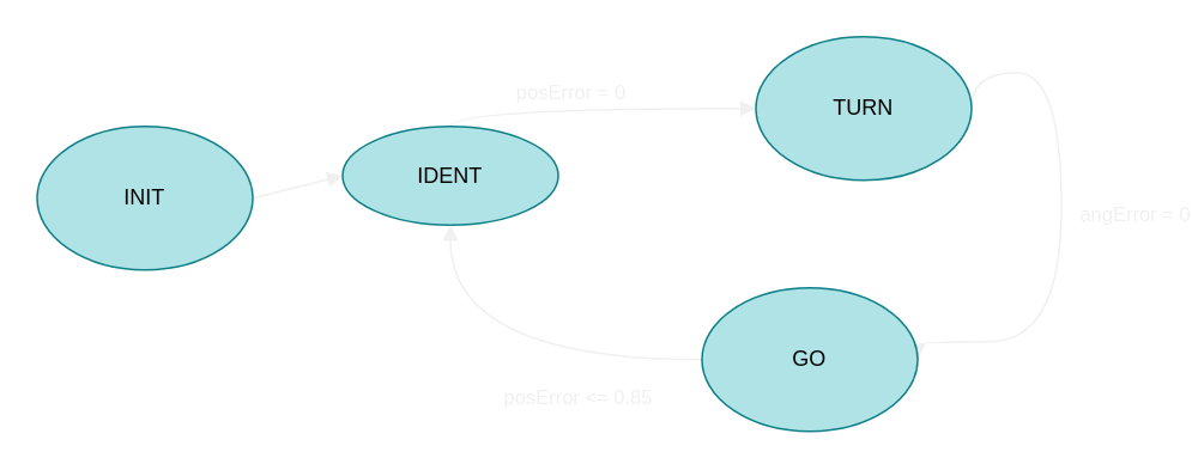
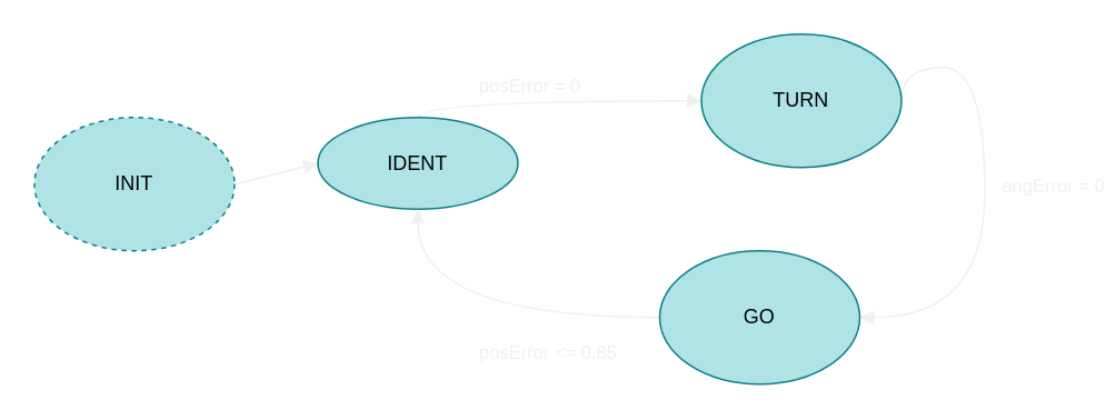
  <mxCell id="0" />
  <mxCell id="1" parent="0" />
  <mxCell id="2" style="edgeStyle=none;html=1;exitX=1;exitY=0.5;exitDx=0;exitDy=0;entryX=0;entryY=0.5;entryDx=0;entryDy=0;endArrow=block;endFill=1;labelBackgroundColor=none;fontColor=#F0F0F0;labelBorderColor=#F0F0F0;strokeColor=#F0F0F0;" edge="1" parent="1" source="3" target="6"><mxGeometry relative="1" as="geometry" /></mxCell>
- <mxCell id="3" value="INIT" style="ellipse;whiteSpace=wrap;html=1;fillColor=#b0e3e6;strokeColor=#0e8088;fontColor=#000000;" vertex="1" parent="1"><mxGeometry x="20" y="70" width="120" height="80" as="geometry" /></mxCell>
+ <mxCell id="3" value="INIT" style="ellipse;whiteSpace=wrap;html=1;fillColor=#b0e3e6;strokeColor=#0e8088;fontColor=#000000;dashed=1;" vertex="1" parent="1"><mxGeometry x="20" y="70" width="120" height="80" as="geometry" /></mxCell>
  <mxCell id="4" style="edgeStyle=orthogonalEdgeStyle;curved=1;html=1;exitX=0.5;exitY=0;exitDx=0;exitDy=0;entryX=0;entryY=0.5;entryDx=0;entryDy=0;endArrow=block;endFill=1;labelBackgroundColor=none;fontColor=#F0F0F0;labelBorderColor=#F0F0F0;strokeColor=#F0F0F0;" edge="1" parent="1" source="6" target="9"><mxGeometry relative="1" as="geometry" /></mxCell>
  <mxCell id="5" value="posError = 0" style="edgeLabel;html=1;align=center;verticalAlign=middle;resizable=0;points=[];labelBackgroundColor=none;fontColor=#F0F0F0;" vertex="1" connectable="0" parent="4"><mxGeometry x="-0.158" y="-4" relative="1" as="geometry"><mxPoint y="-14" as="offset" /></mxGeometry></mxCell>
  <mxCell id="6" value="IDENT" style="ellipse;whiteSpace=wrap;html=1;fillColor=#b0e3e6;strokeColor=#0e8088;fontColor=#000000;" vertex="1" parent="1"><mxGeometry x="190" y="70" width="120" height="55" as="geometry" /></mxCell>
  <mxCell id="7" style="edgeStyle=orthogonalEdgeStyle;html=1;exitX=1;exitY=0.5;exitDx=0;exitDy=0;entryX=1;entryY=0.5;entryDx=0;entryDy=0;endArrow=block;endFill=1;curved=1;labelBackgroundColor=none;fontColor=#F0F0F0;labelBorderColor=#F0F0F0;strokeColor=#F0F0F0;" edge="1" parent="1" source="9" target="12"><mxGeometry relative="1" as="geometry"><Array as="points"><mxPoint x="590" y="40" /><mxPoint x="590" y="190" /></Array></mxGeometry></mxCell>
  <mxCell id="8" value="angError = 0" style="edgeLabel;html=1;align=center;verticalAlign=middle;resizable=0;points=[];labelBackgroundColor=none;fontColor=#F0F0F0;" vertex="1" connectable="0" parent="7"><mxGeometry x="0.066" y="-1" relative="1" as="geometry"><mxPoint x="41" y="-17" as="offset" /></mxGeometry></mxCell>
  <mxCell id="9" value="TURN" style="ellipse;whiteSpace=wrap;html=1;fillColor=#b0e3e6;strokeColor=#0e8088;fontColor=#000000;" vertex="1" parent="1"><mxGeometry x="420" y="20" width="120" height="80" as="geometry" /></mxCell>
  <mxCell id="10" style="edgeStyle=orthogonalEdgeStyle;curved=1;html=1;exitX=0;exitY=0.5;exitDx=0;exitDy=0;endArrow=block;endFill=1;entryX=0.5;entryY=1;entryDx=0;entryDy=0;labelBackgroundColor=none;fontColor=#F0F0F0;labelBorderColor=#F0F0F0;strokeColor=#F0F0F0;" edge="1" parent="1" source="12" target="6"><mxGeometry relative="1" as="geometry"><mxPoint x="250" y="150" as="targetPoint" /></mxGeometry></mxCell>
  <mxCell id="11" value="posError &amp;lt;= 0.85" style="edgeLabel;html=1;align=center;verticalAlign=middle;resizable=0;points=[];labelBackgroundColor=none;fontColor=#F0F0F0;" vertex="1" connectable="0" parent="10"><mxGeometry x="-0.331" y="-2" relative="1" as="geometry"><mxPoint x="2" y="22" as="offset" /></mxGeometry></mxCell>
- <mxCell id="12" value="GO" style="ellipse;whiteSpace=wrap;html=1;fillColor=#b0e3e6;strokeColor=#0e8088;fontColor=#000000;" vertex="1" parent="1"><mxGeometry x="390" y="160" width="120" height="80" as="geometry" /></mxCell>
+ <mxCell id="12" value="GO" style="ellipse;whiteSpace=wrap;html=1;fillColor=#b0e3e6;strokeColor=#0e8088;fontColor=#000000;" vertex="1" parent="1"><mxGeometry x="395" y="150" width="120" height="80" as="geometry" /></mxCell>
